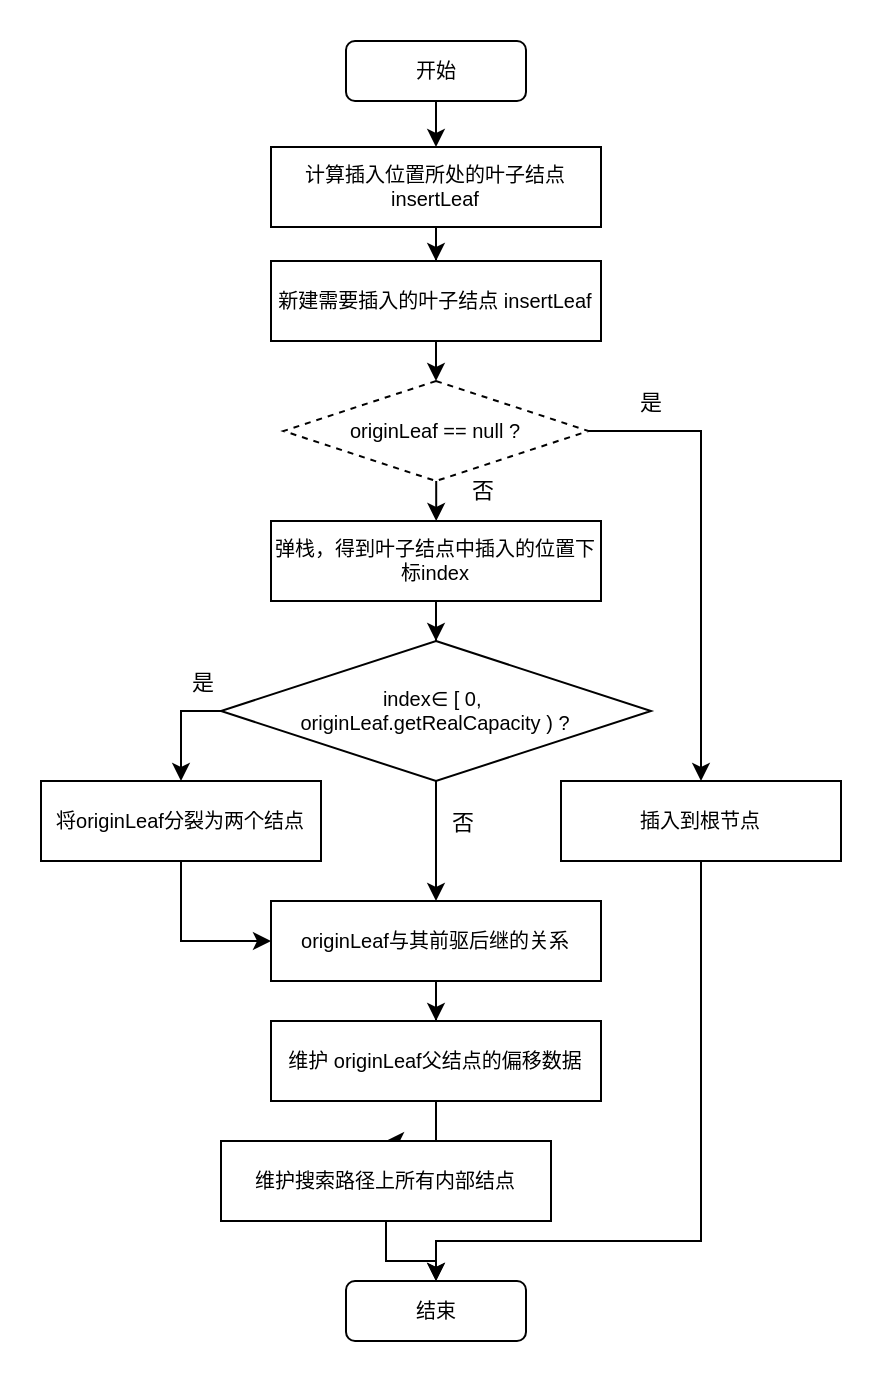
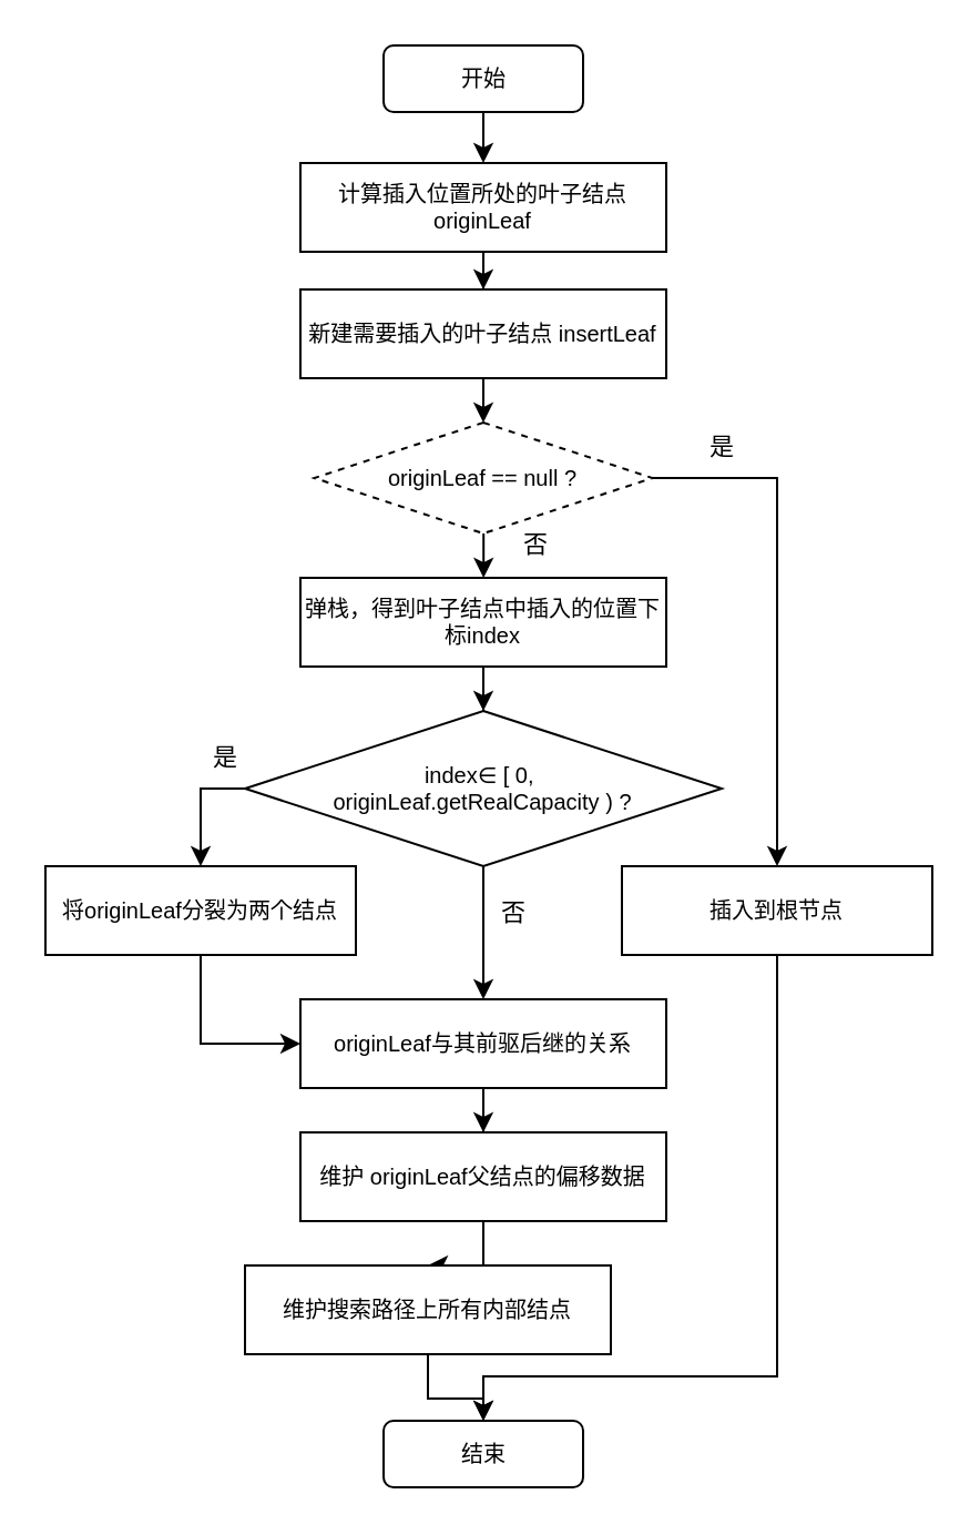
  <mxCell id="0" />
  <mxCell id="1" parent="0" />
  <mxCell id="2" style="edgeStyle=orthogonalEdgeStyle;rounded=0;orthogonalLoop=1;jettySize=auto;html=1;entryX=0.5;entryY=0;entryDx=0;entryDy=0;" edge="1" parent="1" source="3" target="5"><mxGeometry relative="1" as="geometry" /></mxCell>
  <mxCell id="3" value="开始" style="rounded=1;whiteSpace=wrap;html=1;fontSize=10;" vertex="1" parent="1"><mxGeometry x="172.5" y="20" width="90" height="30" as="geometry" /></mxCell>
  <mxCell id="4" style="edgeStyle=orthogonalEdgeStyle;rounded=0;orthogonalLoop=1;jettySize=auto;html=1;" edge="1" parent="1" source="5" target="17"><mxGeometry relative="1" as="geometry" /></mxCell>
- <mxCell id="5" value="计算插入位置所处的叶子结点&lt;div style=&quot;font-size: 10px;&quot;&gt;insertLeaf&lt;/div&gt;" style="rounded=0;whiteSpace=wrap;html=1;fontSize=10;" vertex="1" parent="1"><mxGeometry x="135" y="73" width="165" height="40" as="geometry" /></mxCell>
+ <mxCell id="5" value="计算插入位置所处的叶子结点&lt;div style=&quot;font-size: 10px;&quot;&gt;originLeaf&lt;/div&gt;" style="rounded=0;whiteSpace=wrap;html=1;fontSize=10;" vertex="1" parent="1"><mxGeometry x="135" y="73" width="165" height="40" as="geometry" /></mxCell>
  <mxCell id="6" style="edgeStyle=orthogonalEdgeStyle;rounded=0;orthogonalLoop=1;jettySize=auto;html=1;" edge="1" parent="1" source="10" target="19"><mxGeometry relative="1" as="geometry" /></mxCell>
  <mxCell id="7" value="否" style="edgeLabel;html=1;align=center;verticalAlign=middle;resizable=0;points=[];" vertex="1" connectable="0" parent="6"><mxGeometry x="-0.517" y="-1" relative="1" as="geometry"><mxPoint x="24" as="offset" /></mxGeometry></mxCell>
  <mxCell id="8" style="edgeStyle=orthogonalEdgeStyle;rounded=0;orthogonalLoop=1;jettySize=auto;html=1;" edge="1" parent="1" source="10" target="21"><mxGeometry relative="1" as="geometry"><Array as="points"><mxPoint x="350" y="215" /></Array></mxGeometry></mxCell>
  <mxCell id="9" value="是" style="edgeLabel;html=1;align=center;verticalAlign=middle;resizable=0;points=[];" vertex="1" connectable="0" parent="8"><mxGeometry x="-0.782" y="-2" relative="1" as="geometry"><mxPoint x="6" y="-17" as="offset" /></mxGeometry></mxCell>
  <mxCell id="10" value="originLeaf == null ?" style="rhombus;whiteSpace=wrap;html=1;fontSize=10;dashed=1;" vertex="1" parent="1"><mxGeometry x="141.25" y="190" width="152.5" height="50" as="geometry" /></mxCell>
  <mxCell id="11" style="edgeStyle=orthogonalEdgeStyle;rounded=0;orthogonalLoop=1;jettySize=auto;html=1;" edge="1" parent="1" source="15" target="23"><mxGeometry relative="1" as="geometry" /></mxCell>
  <mxCell id="12" value="否" style="edgeLabel;html=1;align=center;verticalAlign=middle;resizable=0;points=[];" vertex="1" connectable="0" parent="11"><mxGeometry x="-0.437" y="2" relative="1" as="geometry"><mxPoint x="11" y="3" as="offset" /></mxGeometry></mxCell>
  <mxCell id="13" style="edgeStyle=orthogonalEdgeStyle;rounded=0;orthogonalLoop=1;jettySize=auto;html=1;entryX=0.5;entryY=0;entryDx=0;entryDy=0;exitX=0;exitY=0.5;exitDx=0;exitDy=0;" edge="1" parent="1" source="15" target="30"><mxGeometry relative="1" as="geometry" /></mxCell>
  <mxCell id="14" value="是" style="edgeLabel;html=1;align=center;verticalAlign=middle;resizable=0;points=[];" vertex="1" connectable="0" parent="13"><mxGeometry x="-0.77" y="2" relative="1" as="geometry"><mxPoint x="-4" y="-17" as="offset" /></mxGeometry></mxCell>
  <mxCell id="15" value="index∈&amp;nbsp;&lt;span style=&quot;background-color: initial; font-size: 10px;&quot;&gt;[ 0,&amp;nbsp;&lt;/span&gt;&lt;div style=&quot;font-size: 10px;&quot;&gt;&lt;span style=&quot;background-color: initial; font-size: 10px;&quot;&gt;originLeaf.getRealCapacity ) ?&lt;/span&gt;&lt;/div&gt;" style="rhombus;whiteSpace=wrap;html=1;fontSize=10;" vertex="1" parent="1"><mxGeometry x="110" y="320" width="215" height="70" as="geometry" /></mxCell>
  <mxCell id="16" style="edgeStyle=orthogonalEdgeStyle;rounded=0;orthogonalLoop=1;jettySize=auto;html=1;" edge="1" parent="1" source="17" target="10"><mxGeometry relative="1" as="geometry" /></mxCell>
  <mxCell id="17" value="新建需要插入的叶子结点 insertLeaf" style="rounded=0;whiteSpace=wrap;html=1;fontSize=10;" vertex="1" parent="1"><mxGeometry x="135" y="130" width="165" height="40" as="geometry" /></mxCell>
  <mxCell id="18" style="edgeStyle=orthogonalEdgeStyle;rounded=0;orthogonalLoop=1;jettySize=auto;html=1;" edge="1" parent="1" source="19" target="15"><mxGeometry relative="1" as="geometry" /></mxCell>
  <mxCell id="19" value="弹栈，得到叶子结点中插入的位置下标index" style="rounded=0;whiteSpace=wrap;html=1;fontSize=10;" vertex="1" parent="1"><mxGeometry x="135" y="260" width="165" height="40" as="geometry" /></mxCell>
  <mxCell id="20" style="edgeStyle=orthogonalEdgeStyle;rounded=0;orthogonalLoop=1;jettySize=auto;html=1;entryX=0.5;entryY=0;entryDx=0;entryDy=0;" edge="1" parent="1" source="21" target="28"><mxGeometry relative="1" as="geometry"><Array as="points"><mxPoint x="350" y="620" /><mxPoint x="217" y="620" /></Array></mxGeometry></mxCell>
  <mxCell id="21" value="插入到根节点" style="rounded=0;whiteSpace=wrap;html=1;fontSize=10;" vertex="1" parent="1"><mxGeometry x="280" y="390" width="140" height="40" as="geometry" /></mxCell>
  <mxCell id="22" style="edgeStyle=orthogonalEdgeStyle;rounded=0;orthogonalLoop=1;jettySize=auto;html=1;" edge="1" parent="1" source="23" target="25"><mxGeometry relative="1" as="geometry" /></mxCell>
  <mxCell id="23" value="originLeaf与其前驱后继的关系" style="rounded=0;whiteSpace=wrap;html=1;fontSize=10;" vertex="1" parent="1"><mxGeometry x="135" y="450" width="165" height="40" as="geometry" /></mxCell>
  <mxCell id="24" style="edgeStyle=orthogonalEdgeStyle;rounded=0;orthogonalLoop=1;jettySize=auto;html=1;" edge="1" parent="1" source="25" target="27"><mxGeometry relative="1" as="geometry" /></mxCell>
  <mxCell id="25" value="维护 originLeaf父结点的偏移数据" style="rounded=0;whiteSpace=wrap;html=1;fontSize=10;" vertex="1" parent="1"><mxGeometry x="135" y="510" width="165" height="40" as="geometry" /></mxCell>
  <mxCell id="26" style="edgeStyle=orthogonalEdgeStyle;rounded=0;orthogonalLoop=1;jettySize=auto;html=1;entryX=0.5;entryY=0;entryDx=0;entryDy=0;" edge="1" parent="1" source="27" target="28"><mxGeometry relative="1" as="geometry" /></mxCell>
  <mxCell id="27" value="维护搜索路径上所有内部结点" style="rounded=0;whiteSpace=wrap;html=1;fontSize=10;" vertex="1" parent="1"><mxGeometry x="110" y="570" width="165" height="40" as="geometry" /></mxCell>
  <mxCell id="28" value="结束" style="rounded=1;whiteSpace=wrap;html=1;fontSize=10;" vertex="1" parent="1"><mxGeometry x="172.5" y="640" width="90" height="30" as="geometry" /></mxCell>
  <mxCell id="29" style="edgeStyle=orthogonalEdgeStyle;rounded=0;orthogonalLoop=1;jettySize=auto;html=1;entryX=0;entryY=0.5;entryDx=0;entryDy=0;" edge="1" parent="1" source="30" target="23"><mxGeometry relative="1" as="geometry" /></mxCell>
  <mxCell id="30" value="将originLeaf分裂为两个结点" style="rounded=0;whiteSpace=wrap;html=1;fontSize=10;" vertex="1" parent="1"><mxGeometry x="20" y="390" width="140" height="40" as="geometry" /></mxCell>
